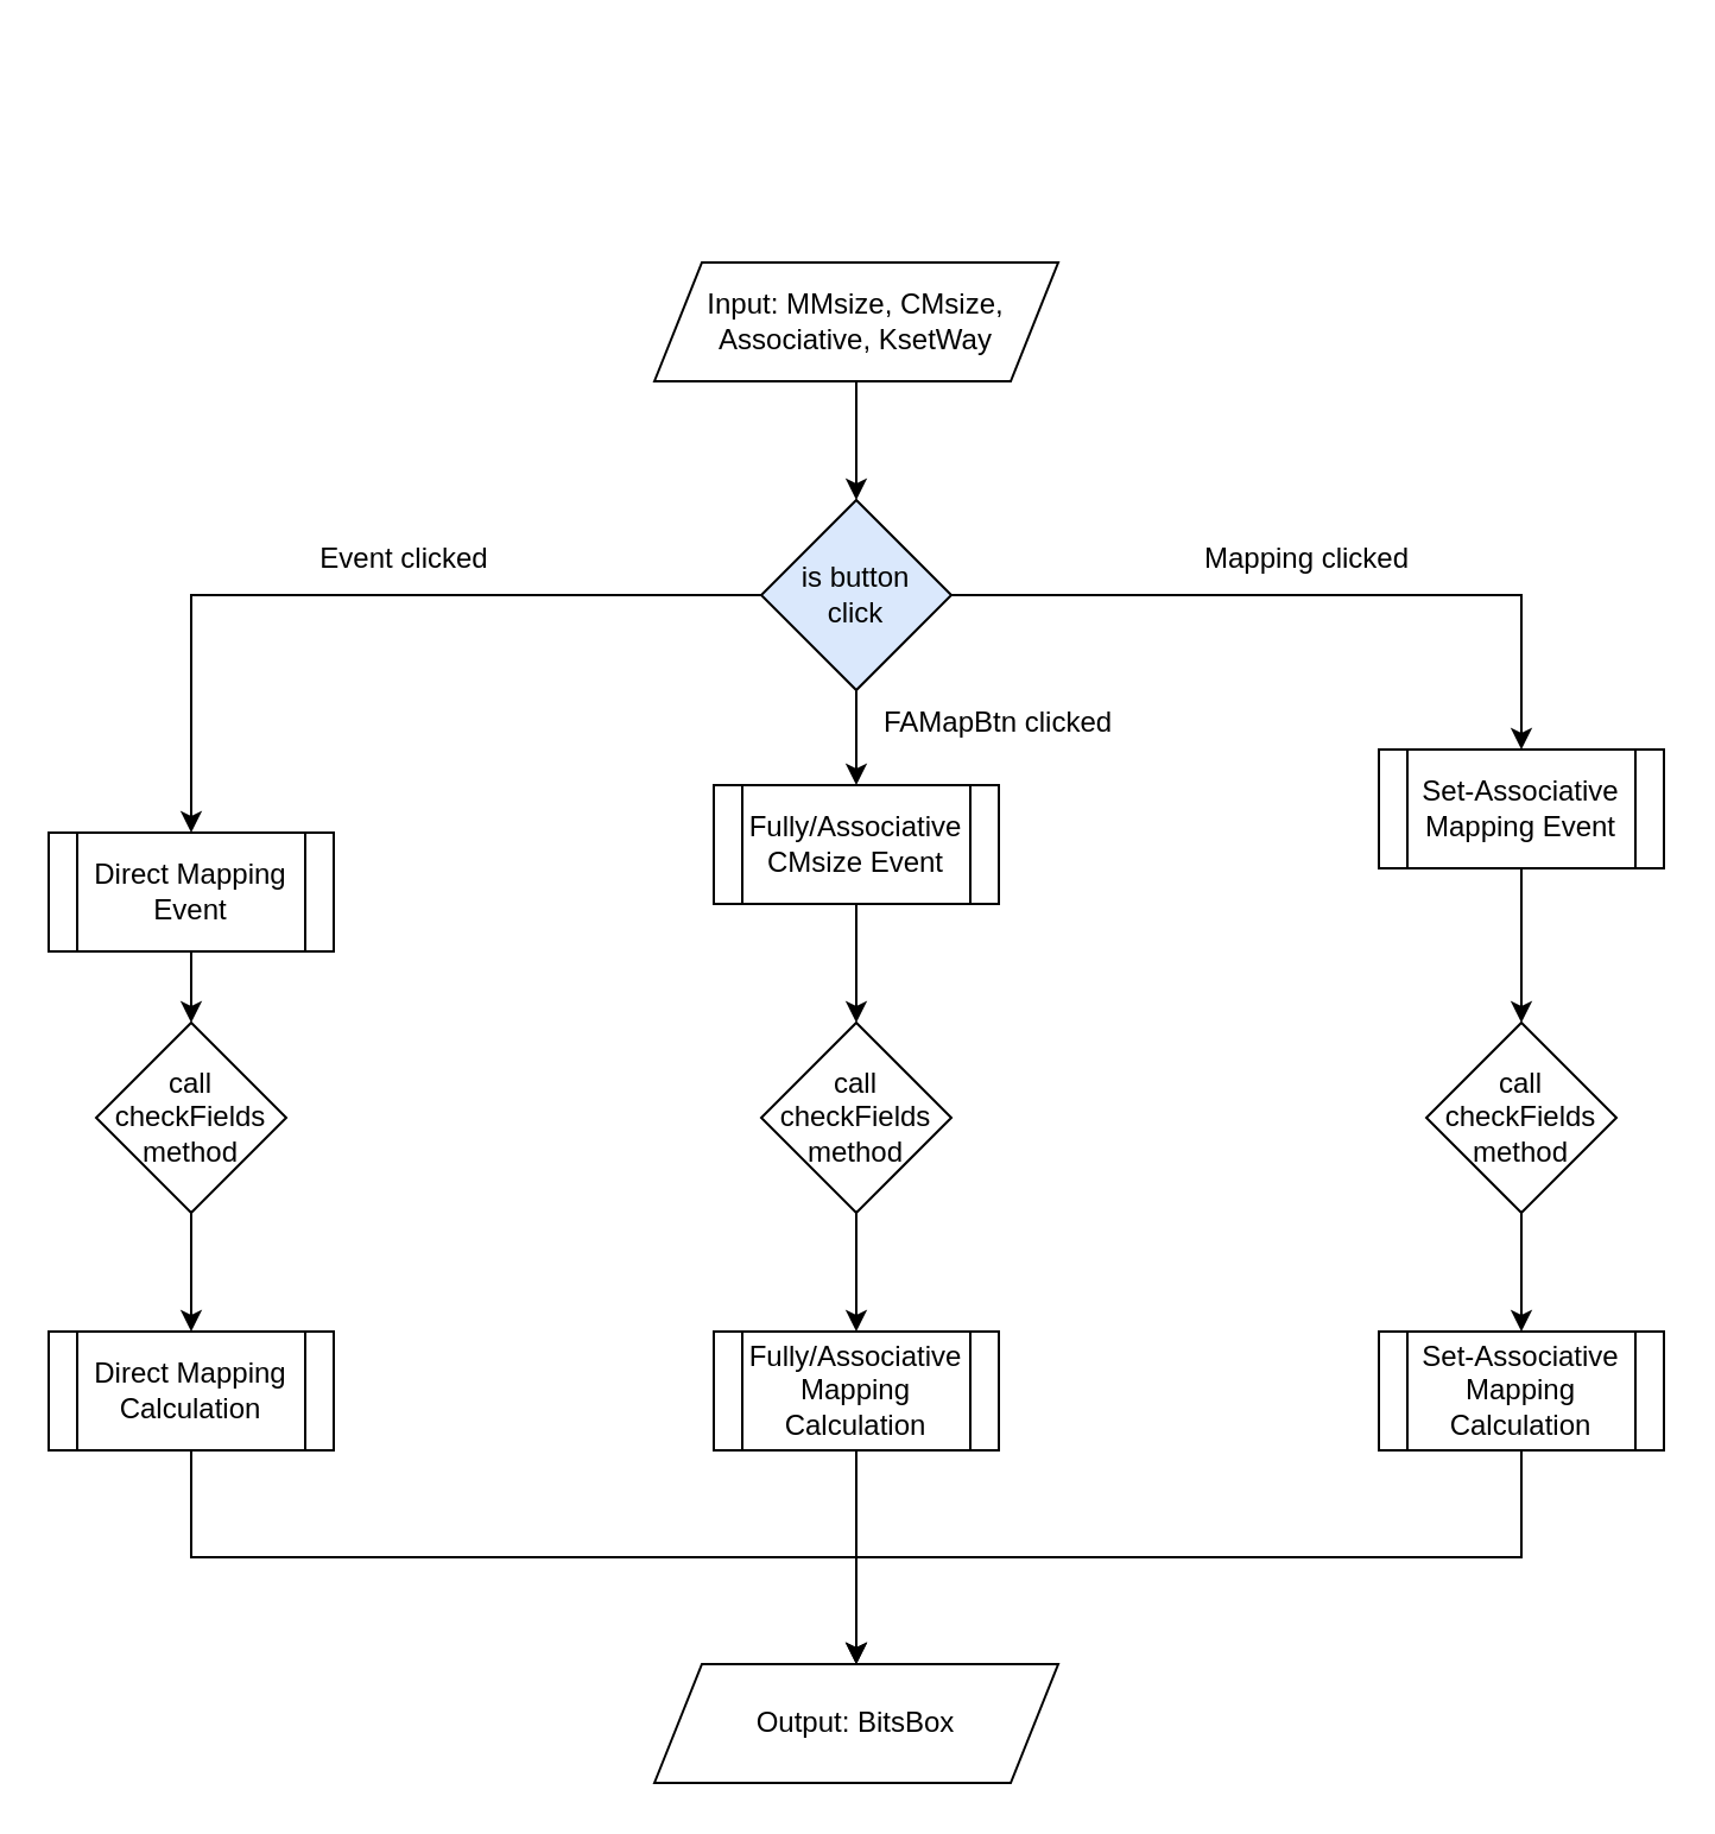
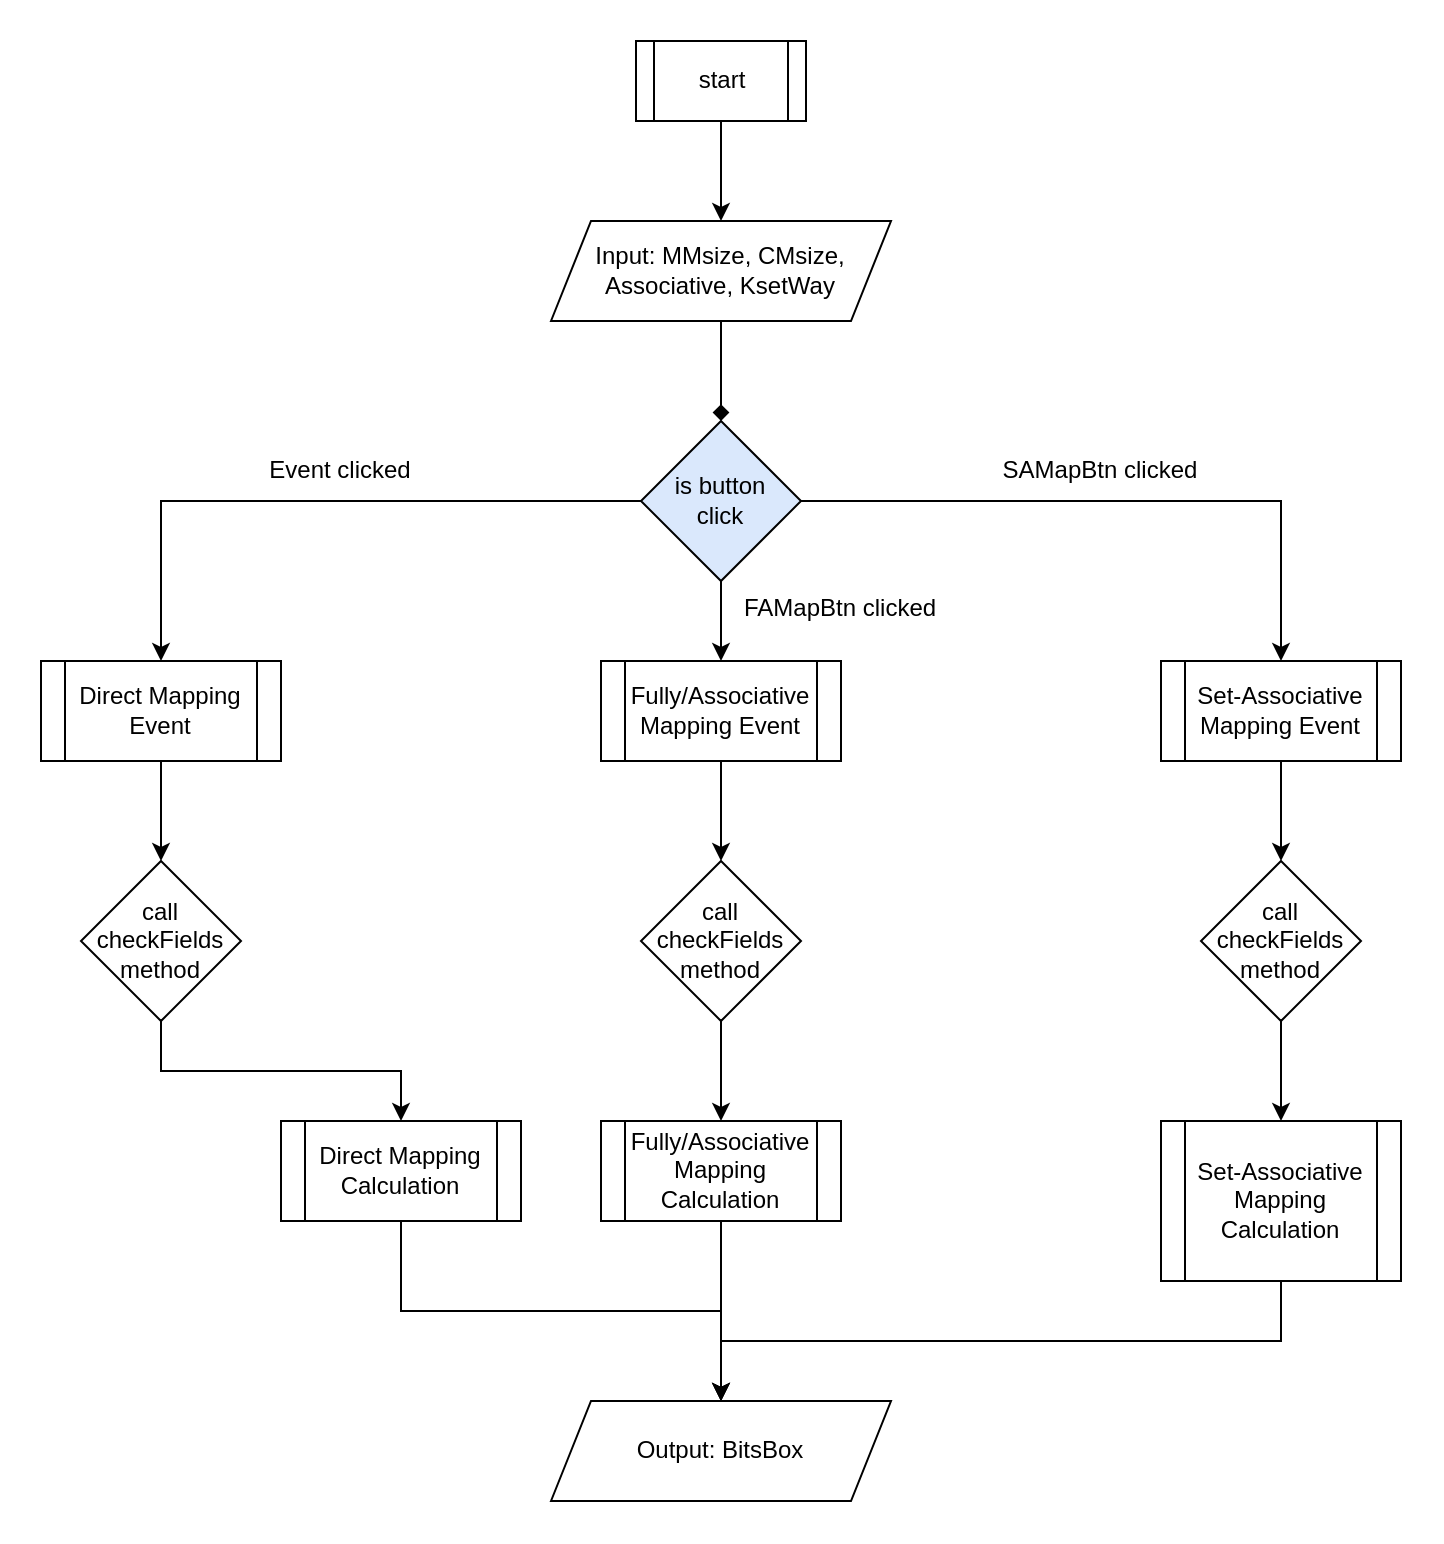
  <mxCell id="0" />
  <mxCell id="1" parent="0" />
- <mxCell id="2" style="edgeStyle=orthogonalEdgeStyle;rounded=0;orthogonalLoop=1;jettySize=auto;html=1;exitX=0.5;exitY=1;exitDx=0;exitDy=0;entryX=0.5;entryY=0;entryDx=0;entryDy=0;" edge="1" parent="1" source="3" target="7"><mxGeometry relative="1" as="geometry" /></mxCell>
+ <mxCell id="2" style="edgeStyle=orthogonalEdgeStyle;rounded=0;orthogonalLoop=1;jettySize=auto;html=1;exitX=0.5;exitY=1;exitDx=0;exitDy=0;entryX=0.5;entryY=0;entryDx=0;entryDy=0;endArrow=diamond;" edge="1" parent="1" source="3" target="7"><mxGeometry relative="1" as="geometry" /></mxCell>
  <mxCell id="3" value="Input: MMsize, CMsize, Associative, KsetWay" style="shape=parallelogram;perimeter=parallelogramPerimeter;whiteSpace=wrap;html=1;fixedSize=1;" vertex="1" parent="1"><mxGeometry x="275" y="110" width="170" height="50" as="geometry" /></mxCell>
  <mxCell id="4" style="edgeStyle=orthogonalEdgeStyle;rounded=0;orthogonalLoop=1;jettySize=auto;html=1;exitX=0.5;exitY=1;exitDx=0;exitDy=0;entryX=0.5;entryY=0;entryDx=0;entryDy=0;" edge="1" parent="1" source="7" target="15"><mxGeometry relative="1" as="geometry" /></mxCell>
  <mxCell id="5" style="edgeStyle=orthogonalEdgeStyle;rounded=0;orthogonalLoop=1;jettySize=auto;html=1;exitX=0;exitY=0.5;exitDx=0;exitDy=0;entryX=0.5;entryY=0;entryDx=0;entryDy=0;" edge="1" parent="1" source="7" target="11"><mxGeometry relative="1" as="geometry" /></mxCell>
  <mxCell id="6" style="edgeStyle=orthogonalEdgeStyle;rounded=0;orthogonalLoop=1;jettySize=auto;html=1;exitX=1;exitY=0.5;exitDx=0;exitDy=0;entryX=0.5;entryY=0;entryDx=0;entryDy=0;" edge="1" parent="1" source="7" target="13"><mxGeometry relative="1" as="geometry" /></mxCell>
  <mxCell id="7" value="is button &lt;br&gt;click" style="rhombus;whiteSpace=wrap;html=1;fillColor=#dae8fc;" vertex="1" parent="1"><mxGeometry x="320" y="210" width="80" height="80" as="geometry" /></mxCell>
+ <mxCell id="8" style="edgeStyle=orthogonalEdgeStyle;rounded=0;orthogonalLoop=1;jettySize=auto;html=1;exitX=0.5;exitY=1;exitDx=0;exitDy=0;entryX=0.5;entryY=0;entryDx=0;entryDy=0;" edge="1" parent="1" source="9" target="3"><mxGeometry relative="1" as="geometry" /></mxCell>
+ <mxCell id="9" value="start" style="shape=process;whiteSpace=wrap;html=1;backgroundOutline=1;" vertex="1" parent="1"><mxGeometry x="317.5" y="20" width="85" height="40" as="geometry" /></mxCell>
  <mxCell id="10" style="edgeStyle=orthogonalEdgeStyle;rounded=0;orthogonalLoop=1;jettySize=auto;html=1;exitX=0.5;exitY=1;exitDx=0;exitDy=0;entryX=0.5;entryY=0;entryDx=0;entryDy=0;" edge="1" parent="1" source="11" target="20"><mxGeometry relative="1" as="geometry" /></mxCell>
- <mxCell id="11" value="Direct Mapping Event" style="shape=process;whiteSpace=wrap;html=1;backgroundOutline=1;" vertex="1" parent="1"><mxGeometry x="20" y="350" width="120" height="50" as="geometry" /></mxCell>
+ <mxCell id="11" value="Direct Mapping Event" style="shape=process;whiteSpace=wrap;html=1;backgroundOutline=1;" vertex="1" parent="1"><mxGeometry x="20" y="330" width="120" height="50" as="geometry" /></mxCell>
  <mxCell id="12" style="edgeStyle=orthogonalEdgeStyle;rounded=0;orthogonalLoop=1;jettySize=auto;html=1;exitX=0.5;exitY=1;exitDx=0;exitDy=0;entryX=0.5;entryY=0;entryDx=0;entryDy=0;" edge="1" parent="1" source="13" target="24"><mxGeometry relative="1" as="geometry" /></mxCell>
- <mxCell id="13" value="Set-Associative Mapping Event" style="shape=process;whiteSpace=wrap;html=1;backgroundOutline=1;" vertex="1" parent="1"><mxGeometry x="580" y="315" width="120" height="50" as="geometry" /></mxCell>
+ <mxCell id="13" value="Set-Associative Mapping Event" style="shape=process;whiteSpace=wrap;html=1;backgroundOutline=1;" vertex="1" parent="1"><mxGeometry x="580" y="330" width="120" height="50" as="geometry" /></mxCell>
  <mxCell id="14" style="edgeStyle=orthogonalEdgeStyle;rounded=0;orthogonalLoop=1;jettySize=auto;html=1;exitX=0.5;exitY=1;exitDx=0;exitDy=0;entryX=0.5;entryY=0;entryDx=0;entryDy=0;" edge="1" parent="1" source="15" target="22"><mxGeometry relative="1" as="geometry" /></mxCell>
- <mxCell id="15" value="Fully/Associative CMsize Event" style="shape=process;whiteSpace=wrap;html=1;backgroundOutline=1;" vertex="1" parent="1"><mxGeometry x="300" y="330" width="120" height="50" as="geometry" /></mxCell>
+ <mxCell id="15" value="Fully/Associative Mapping Event" style="shape=process;whiteSpace=wrap;html=1;backgroundOutline=1;" vertex="1" parent="1"><mxGeometry x="300" y="330" width="120" height="50" as="geometry" /></mxCell>
  <mxCell id="16" value="Event clicked" style="text;html=1;strokeColor=none;fillColor=none;align=center;verticalAlign=middle;whiteSpace=wrap;rounded=0;" vertex="1" parent="1"><mxGeometry x="120" y="220" width="100" height="30" as="geometry" /></mxCell>
- <mxCell id="17" value="Mapping clicked" style="text;html=1;strokeColor=none;fillColor=none;align=center;verticalAlign=middle;whiteSpace=wrap;rounded=0;" vertex="1" parent="1"><mxGeometry x="500" y="220" width="100" height="30" as="geometry" /></mxCell>
+ <mxCell id="17" value="SAMapBtn clicked" style="text;html=1;strokeColor=none;fillColor=none;align=center;verticalAlign=middle;whiteSpace=wrap;rounded=0;" vertex="1" parent="1"><mxGeometry x="500" y="220" width="100" height="30" as="geometry" /></mxCell>
  <mxCell id="18" value="FAMapBtn clicked" style="text;whiteSpace=wrap;html=1;" vertex="1" parent="1"><mxGeometry x="370" y="290" width="110" height="30" as="geometry" /></mxCell>
  <mxCell id="19" style="edgeStyle=orthogonalEdgeStyle;rounded=0;orthogonalLoop=1;jettySize=auto;html=1;exitX=0.5;exitY=1;exitDx=0;exitDy=0;entryX=0.5;entryY=0;entryDx=0;entryDy=0;" edge="1" parent="1" source="20" target="26"><mxGeometry relative="1" as="geometry" /></mxCell>
  <mxCell id="20" value="call checkFields&lt;br&gt;method" style="rhombus;whiteSpace=wrap;html=1;" vertex="1" parent="1"><mxGeometry x="40" y="430" width="80" height="80" as="geometry" /></mxCell>
  <mxCell id="21" style="edgeStyle=orthogonalEdgeStyle;rounded=0;orthogonalLoop=1;jettySize=auto;html=1;exitX=0.5;exitY=1;exitDx=0;exitDy=0;entryX=0.5;entryY=0;entryDx=0;entryDy=0;" edge="1" parent="1" source="22" target="28"><mxGeometry relative="1" as="geometry" /></mxCell>
  <mxCell id="22" value="call checkFields&lt;br&gt;method" style="rhombus;whiteSpace=wrap;html=1;" vertex="1" parent="1"><mxGeometry x="320" y="430" width="80" height="80" as="geometry" /></mxCell>
  <mxCell id="23" style="edgeStyle=orthogonalEdgeStyle;rounded=0;orthogonalLoop=1;jettySize=auto;html=1;exitX=0.5;exitY=1;exitDx=0;exitDy=0;entryX=0.5;entryY=0;entryDx=0;entryDy=0;" edge="1" parent="1" source="24" target="30"><mxGeometry relative="1" as="geometry" /></mxCell>
  <mxCell id="24" value="call checkFields&lt;br&gt;method" style="rhombus;whiteSpace=wrap;html=1;" vertex="1" parent="1"><mxGeometry x="600" y="430" width="80" height="80" as="geometry" /></mxCell>
  <mxCell id="25" style="edgeStyle=orthogonalEdgeStyle;rounded=0;orthogonalLoop=1;jettySize=auto;html=1;exitX=0.5;exitY=1;exitDx=0;exitDy=0;" edge="1" parent="1" source="26" target="31"><mxGeometry relative="1" as="geometry" /></mxCell>
- <mxCell id="26" value="Direct Mapping Calculation" style="shape=process;whiteSpace=wrap;html=1;backgroundOutline=1;" vertex="1" parent="1"><mxGeometry x="20" y="560" width="120" height="50" as="geometry" /></mxCell>
+ <mxCell id="26" value="Direct Mapping Calculation" style="shape=process;whiteSpace=wrap;html=1;backgroundOutline=1;" vertex="1" parent="1"><mxGeometry x="140" y="560" width="120" height="50" as="geometry" /></mxCell>
  <mxCell id="27" style="edgeStyle=orthogonalEdgeStyle;rounded=0;orthogonalLoop=1;jettySize=auto;html=1;exitX=0.5;exitY=1;exitDx=0;exitDy=0;" edge="1" parent="1" source="28"><mxGeometry relative="1" as="geometry"><mxPoint x="360" y="700" as="targetPoint" /></mxGeometry></mxCell>
  <mxCell id="28" value="Fully/Associative Mapping Calculation" style="shape=process;whiteSpace=wrap;html=1;backgroundOutline=1;" vertex="1" parent="1"><mxGeometry x="300" y="560" width="120" height="50" as="geometry" /></mxCell>
  <mxCell id="29" style="edgeStyle=orthogonalEdgeStyle;rounded=0;orthogonalLoop=1;jettySize=auto;html=1;exitX=0.5;exitY=1;exitDx=0;exitDy=0;entryX=0.5;entryY=0;entryDx=0;entryDy=0;" edge="1" parent="1" source="30" target="31"><mxGeometry relative="1" as="geometry" /></mxCell>
- <mxCell id="30" value="Set-Associative Mapping Calculation" style="shape=process;whiteSpace=wrap;html=1;backgroundOutline=1;" vertex="1" parent="1"><mxGeometry x="580" y="560" width="120" height="50" as="geometry" /></mxCell>
+ <mxCell id="30" value="Set-Associative Mapping Calculation" style="shape=process;whiteSpace=wrap;html=1;backgroundOutline=1;" vertex="1" parent="1"><mxGeometry x="580" y="560" width="120" height="80" as="geometry" /></mxCell>
  <mxCell id="31" value="Output: BitsBox" style="shape=parallelogram;perimeter=parallelogramPerimeter;whiteSpace=wrap;html=1;fixedSize=1;" vertex="1" parent="1"><mxGeometry x="275" y="700" width="170" height="50" as="geometry" /></mxCell>
